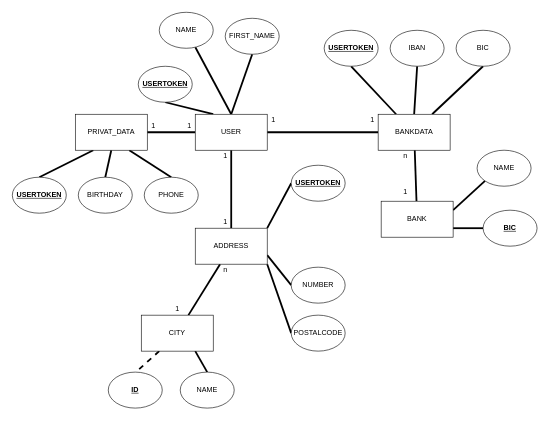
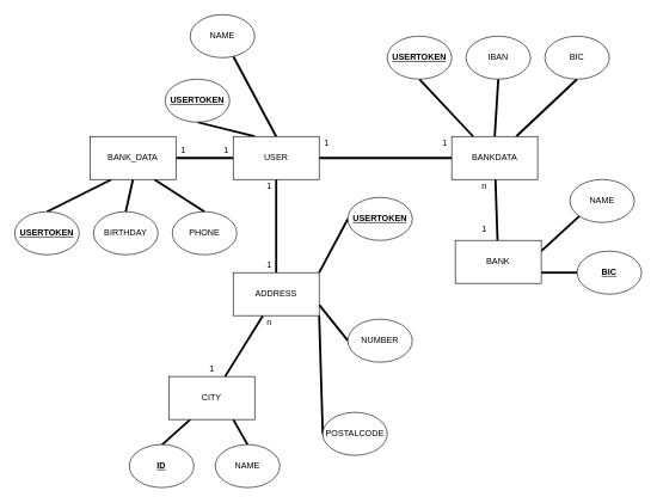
  <mxCell id="0" />
  <mxCell id="1" parent="0" />
  <mxCell id="2" value="" style="edgeStyle=none;html=1;endArrow=none;endFill=0;strokeWidth=3;" edge="1" parent="1" source="8" target="13"><mxGeometry relative="1" as="geometry" /></mxCell>
  <mxCell id="3" value="" style="edgeStyle=none;html=1;strokeWidth=3;endArrow=none;endFill=0;" edge="1" parent="1" source="8" target="25"><mxGeometry relative="1" as="geometry" /></mxCell>
  <mxCell id="4" value="" style="edgeStyle=none;html=1;strokeWidth=3;endArrow=none;endFill=0;" edge="1" parent="1" source="8" target="36"><mxGeometry relative="1" as="geometry" /></mxCell>
  <mxCell id="5" style="edgeStyle=none;html=1;exitX=0.25;exitY=0;exitDx=0;exitDy=0;entryX=0.5;entryY=1;entryDx=0;entryDy=0;strokeWidth=3;endArrow=none;endFill=0;" edge="1" parent="1" source="8" target="45"><mxGeometry relative="1" as="geometry" /></mxCell>
  <mxCell id="6" style="edgeStyle=none;html=1;exitX=0.5;exitY=0;exitDx=0;exitDy=0;strokeWidth=3;endArrow=none;endFill=0;" edge="1" parent="1" source="8" target="46"><mxGeometry relative="1" as="geometry" /></mxCell>
- <mxCell id="7" style="edgeStyle=none;html=1;exitX=0.5;exitY=0;exitDx=0;exitDy=0;entryX=0.5;entryY=1;entryDx=0;entryDy=0;strokeWidth=3;endArrow=none;endFill=0;" edge="1" parent="1" source="8" target="47"><mxGeometry relative="1" as="geometry" /></mxCell>
  <mxCell id="8" value="USER" style="rounded=0;whiteSpace=wrap;html=1;" vertex="1" parent="1"><mxGeometry x="325" y="190" width="120" height="60" as="geometry" /></mxCell>
  <mxCell id="9" value="" style="edgeStyle=none;html=1;strokeWidth=3;endArrow=none;endFill=0;" edge="1" parent="1" source="13" target="18"><mxGeometry relative="1" as="geometry" /></mxCell>
  <mxCell id="10" style="edgeStyle=none;html=1;exitX=0.25;exitY=0;exitDx=0;exitDy=0;entryX=0.5;entryY=1;entryDx=0;entryDy=0;strokeWidth=3;endArrow=none;endFill=0;" edge="1" parent="1" source="13" target="42"><mxGeometry relative="1" as="geometry" /></mxCell>
  <mxCell id="11" style="edgeStyle=none;html=1;exitX=0.5;exitY=0;exitDx=0;exitDy=0;entryX=0.5;entryY=1;entryDx=0;entryDy=0;strokeWidth=3;endArrow=none;endFill=0;" edge="1" parent="1" source="13" target="43"><mxGeometry relative="1" as="geometry" /></mxCell>
  <mxCell id="12" style="edgeStyle=none;html=1;exitX=0.75;exitY=0;exitDx=0;exitDy=0;entryX=0.5;entryY=1;entryDx=0;entryDy=0;strokeWidth=3;endArrow=none;endFill=0;" edge="1" parent="1" source="13" target="44"><mxGeometry relative="1" as="geometry" /></mxCell>
  <mxCell id="13" value="BANKDATA" style="rounded=0;whiteSpace=wrap;html=1;" vertex="1" parent="1"><mxGeometry x="630" y="190" width="120" height="60" as="geometry" /></mxCell>
  <mxCell id="14" value="1" style="text;html=1;align=center;verticalAlign=middle;resizable=0;points=[];autosize=1;strokeColor=none;fillColor=none;" vertex="1" parent="1"><mxGeometry x="440" y="185" width="30" height="30" as="geometry" /></mxCell>
  <mxCell id="15" value="1" style="text;html=1;align=center;verticalAlign=middle;resizable=0;points=[];autosize=1;strokeColor=none;fillColor=none;" vertex="1" parent="1"><mxGeometry x="605" y="185" width="30" height="30" as="geometry" /></mxCell>
  <mxCell id="16" style="edgeStyle=none;html=1;exitX=1;exitY=0.75;exitDx=0;exitDy=0;entryX=0;entryY=0.5;entryDx=0;entryDy=0;strokeWidth=3;endArrow=none;endFill=0;" edge="1" parent="1" source="18" target="48"><mxGeometry relative="1" as="geometry" /></mxCell>
  <mxCell id="17" style="edgeStyle=none;html=1;exitX=1;exitY=0.25;exitDx=0;exitDy=0;entryX=0;entryY=1;entryDx=0;entryDy=0;strokeWidth=3;endArrow=none;endFill=0;" edge="1" parent="1" source="18" target="49"><mxGeometry relative="1" as="geometry" /></mxCell>
  <mxCell id="18" value="BANK" style="rounded=0;whiteSpace=wrap;html=1;" vertex="1" parent="1"><mxGeometry x="635" y="335" width="120" height="60" as="geometry" /></mxCell>
  <mxCell id="19" value="n" style="text;html=1;align=center;verticalAlign=middle;resizable=0;points=[];autosize=1;strokeColor=none;fillColor=none;" vertex="1" parent="1"><mxGeometry x="660" y="245" width="30" height="30" as="geometry" /></mxCell>
  <mxCell id="20" value="1" style="text;html=1;align=center;verticalAlign=middle;resizable=0;points=[];autosize=1;strokeColor=none;fillColor=none;" vertex="1" parent="1"><mxGeometry x="660" y="305" width="30" height="30" as="geometry" /></mxCell>
  <mxCell id="21" value="" style="edgeStyle=none;html=1;strokeWidth=3;endArrow=none;endFill=0;" edge="1" parent="1" source="25" target="30"><mxGeometry relative="1" as="geometry" /></mxCell>
  <mxCell id="22" style="edgeStyle=none;html=1;exitX=1;exitY=1;exitDx=0;exitDy=0;entryX=0;entryY=0.5;entryDx=0;entryDy=0;strokeWidth=3;endArrow=none;endFill=0;" edge="1" parent="1" source="25" target="52"><mxGeometry relative="1" as="geometry" /></mxCell>
  <mxCell id="23" style="edgeStyle=none;html=1;exitX=1;exitY=0.75;exitDx=0;exitDy=0;entryX=0;entryY=0.5;entryDx=0;entryDy=0;strokeWidth=3;endArrow=none;endFill=0;" edge="1" parent="1" source="25" target="51"><mxGeometry relative="1" as="geometry" /></mxCell>
  <mxCell id="24" style="edgeStyle=none;html=1;exitX=1;exitY=0;exitDx=0;exitDy=0;entryX=0;entryY=0.5;entryDx=0;entryDy=0;strokeWidth=3;endArrow=none;endFill=0;" edge="1" parent="1" source="25" target="50"><mxGeometry relative="1" as="geometry" /></mxCell>
  <mxCell id="25" value="ADDRESS" style="whiteSpace=wrap;html=1;rounded=0;" vertex="1" parent="1"><mxGeometry x="325" y="380" width="120" height="60" as="geometry" /></mxCell>
  <mxCell id="26" value="1" style="text;html=1;align=center;verticalAlign=middle;resizable=0;points=[];autosize=1;strokeColor=none;fillColor=none;" vertex="1" parent="1"><mxGeometry x="360" y="245" width="30" height="30" as="geometry" /></mxCell>
  <mxCell id="27" value="1" style="text;html=1;align=center;verticalAlign=middle;resizable=0;points=[];autosize=1;strokeColor=none;fillColor=none;" vertex="1" parent="1"><mxGeometry x="360" y="355" width="30" height="30" as="geometry" /></mxCell>
- <mxCell id="28" style="edgeStyle=none;html=1;exitX=0.25;exitY=1;exitDx=0;exitDy=0;strokeWidth=3;endArrow=none;endFill=0;entryX=0.5;entryY=0.015;entryDx=0;entryDy=0;entryPerimeter=0;dashed=1;" edge="1" parent="1" source="30" target="54"><mxGeometry relative="1" as="geometry" /></mxCell>
+ <mxCell id="28" style="edgeStyle=none;html=1;exitX=0.25;exitY=1;exitDx=0;exitDy=0;strokeWidth=3;endArrow=none;endFill=0;entryX=0.5;entryY=0.015;entryDx=0;entryDy=0;entryPerimeter=0;" edge="1" parent="1" source="30" target="54"><mxGeometry relative="1" as="geometry" /></mxCell>
  <mxCell id="29" style="edgeStyle=none;html=1;exitX=0.75;exitY=1;exitDx=0;exitDy=0;entryX=0.5;entryY=0;entryDx=0;entryDy=0;strokeWidth=3;endArrow=none;endFill=0;" edge="1" parent="1" source="30" target="53"><mxGeometry relative="1" as="geometry" /></mxCell>
  <mxCell id="30" value="CITY" style="whiteSpace=wrap;html=1;rounded=0;" vertex="1" parent="1"><mxGeometry x="235" y="525" width="120" height="60" as="geometry" /></mxCell>
  <mxCell id="31" value="1" style="text;html=1;align=center;verticalAlign=middle;resizable=0;points=[];autosize=1;strokeColor=none;fillColor=none;" vertex="1" parent="1"><mxGeometry x="280" y="500" width="30" height="30" as="geometry" /></mxCell>
  <mxCell id="32" value="n" style="text;html=1;align=center;verticalAlign=middle;resizable=0;points=[];autosize=1;strokeColor=none;fillColor=none;" vertex="1" parent="1"><mxGeometry x="360" y="435" width="30" height="30" as="geometry" /></mxCell>
  <mxCell id="33" style="edgeStyle=none;html=1;exitX=0.25;exitY=1;exitDx=0;exitDy=0;entryX=0.5;entryY=0;entryDx=0;entryDy=0;strokeWidth=3;endArrow=none;endFill=0;" edge="1" parent="1" source="36" target="39"><mxGeometry relative="1" as="geometry" /></mxCell>
  <mxCell id="34" style="edgeStyle=none;html=1;exitX=0.5;exitY=1;exitDx=0;exitDy=0;entryX=0.5;entryY=0;entryDx=0;entryDy=0;strokeWidth=3;endArrow=none;endFill=0;" edge="1" parent="1" source="36" target="40"><mxGeometry relative="1" as="geometry" /></mxCell>
  <mxCell id="35" style="edgeStyle=none;html=1;exitX=0.75;exitY=1;exitDx=0;exitDy=0;entryX=0.5;entryY=0;entryDx=0;entryDy=0;strokeWidth=3;endArrow=none;endFill=0;" edge="1" parent="1" source="36" target="41"><mxGeometry relative="1" as="geometry" /></mxCell>
- <mxCell id="36" value="PRIVAT_DATA" style="rounded=0;whiteSpace=wrap;html=1;" vertex="1" parent="1"><mxGeometry x="125" y="190" width="120" height="60" as="geometry" /></mxCell>
+ <mxCell id="36" value="BANK_DATA" style="rounded=0;whiteSpace=wrap;html=1;" vertex="1" parent="1"><mxGeometry x="125" y="190" width="120" height="60" as="geometry" /></mxCell>
  <mxCell id="37" value="1" style="text;html=1;align=center;verticalAlign=middle;resizable=0;points=[];autosize=1;strokeColor=none;fillColor=none;" vertex="1" parent="1"><mxGeometry x="300" y="195" width="30" height="30" as="geometry" /></mxCell>
  <mxCell id="38" value="1" style="text;html=1;align=center;verticalAlign=middle;resizable=0;points=[];autosize=1;strokeColor=none;fillColor=none;" vertex="1" parent="1"><mxGeometry x="240" y="195" width="30" height="30" as="geometry" /></mxCell>
  <mxCell id="39" value="&lt;u&gt;&lt;b&gt;USERTOKEN&lt;/b&gt;&lt;/u&gt;" style="ellipse;whiteSpace=wrap;html=1;" vertex="1" parent="1"><mxGeometry x="20" y="295" width="90" height="60" as="geometry" /></mxCell>
  <mxCell id="40" value="BIRTHDAY" style="ellipse;whiteSpace=wrap;html=1;" vertex="1" parent="1"><mxGeometry x="130" y="295" width="90" height="60" as="geometry" /></mxCell>
  <mxCell id="41" value="PHONE" style="ellipse;whiteSpace=wrap;html=1;" vertex="1" parent="1"><mxGeometry x="240" y="295" width="90" height="60" as="geometry" /></mxCell>
  <mxCell id="42" value="&lt;u&gt;&lt;b&gt;USERTOKEN&lt;/b&gt;&lt;/u&gt;" style="ellipse;whiteSpace=wrap;html=1;" vertex="1" parent="1"><mxGeometry x="540" y="50" width="90" height="60" as="geometry" /></mxCell>
  <mxCell id="43" value="IBAN" style="ellipse;whiteSpace=wrap;html=1;" vertex="1" parent="1"><mxGeometry x="650" y="50" width="90" height="60" as="geometry" /></mxCell>
  <mxCell id="44" value="BIC" style="ellipse;whiteSpace=wrap;html=1;" vertex="1" parent="1"><mxGeometry x="760" y="50" width="90" height="60" as="geometry" /></mxCell>
  <mxCell id="45" value="&lt;u&gt;&lt;b&gt;USERTOKEN&lt;/b&gt;&lt;/u&gt;" style="ellipse;whiteSpace=wrap;html=1;" vertex="1" parent="1"><mxGeometry x="230" y="110" width="90" height="60" as="geometry" /></mxCell>
  <mxCell id="46" value="NAME" style="ellipse;whiteSpace=wrap;html=1;" vertex="1" parent="1"><mxGeometry y="20" width="90" height="60" as="geometry" x="265" /></mxCell>
- <mxCell id="47" value="FIRST_NAME" style="ellipse;whiteSpace=wrap;html=1;" vertex="1" parent="1"><mxGeometry x="375" y="30" width="90" height="60" as="geometry" /></mxCell>
  <mxCell id="48" value="&lt;b&gt;&lt;u&gt;BIC&lt;/u&gt;&lt;/b&gt;" style="ellipse;whiteSpace=wrap;html=1;" vertex="1" parent="1"><mxGeometry x="805" y="350" width="90" height="60" as="geometry" /></mxCell>
  <mxCell id="49" value="NAME" style="ellipse;whiteSpace=wrap;html=1;" vertex="1" parent="1"><mxGeometry x="795" y="250" width="90" height="60" as="geometry" /></mxCell>
  <mxCell id="50" value="&lt;b style=&quot;&quot;&gt;&lt;u style=&quot;&quot;&gt;USERTOKEN&lt;/u&gt;&lt;/b&gt;" style="ellipse;whiteSpace=wrap;html=1;" vertex="1" parent="1"><mxGeometry x="485" y="275" width="90" height="60" as="geometry" /></mxCell>
  <mxCell id="51" value="NUMBER" style="ellipse;whiteSpace=wrap;html=1;" vertex="1" parent="1"><mxGeometry x="485" y="445" width="90" height="60" as="geometry" /></mxCell>
- <mxCell id="52" value="POSTALCODE" style="ellipse;whiteSpace=wrap;html=1;" vertex="1" parent="1"><mxGeometry x="485" y="525" width="90" height="60" as="geometry" /></mxCell>
+ <mxCell id="52" value="POSTALCODE" style="ellipse;whiteSpace=wrap;html=1;" vertex="1" parent="1"><mxGeometry x="450" y="575" width="90" height="60" as="geometry" /></mxCell>
  <mxCell id="53" value="NAME" style="ellipse;whiteSpace=wrap;html=1;" vertex="1" parent="1"><mxGeometry x="300" y="620" width="90" height="60" as="geometry" /></mxCell>
  <mxCell id="54" value="&lt;b&gt;&lt;u&gt;ID&lt;/u&gt;&lt;/b&gt;" style="ellipse;whiteSpace=wrap;html=1;" vertex="1" parent="1"><mxGeometry x="180" y="620" width="90" height="60" as="geometry" /></mxCell>
